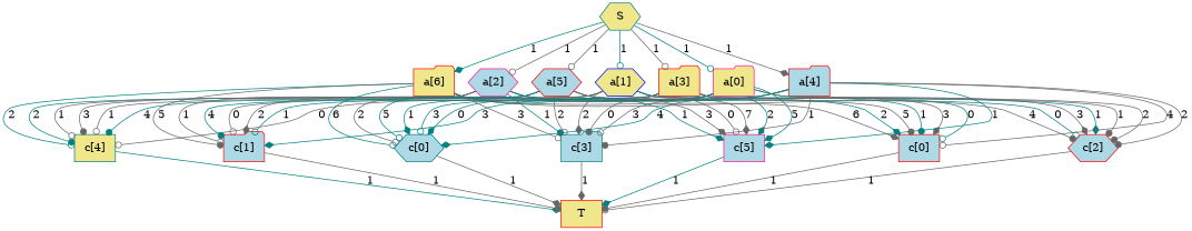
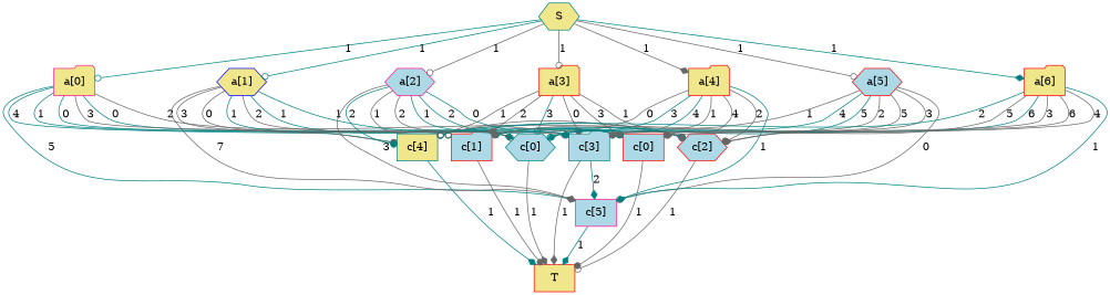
  digraph {
    node [color=red fillcolor=lightblue shape=hexagon style=filled]
    edge [arrowhead=odot color=gray40]
    n1 [label="c[0]" shape=box]
    n2 [fillcolor=khaki label=T shape=box]
    n3 [color=deeppink label="c[5]" shape=box]
    n4 [color=teal fillcolor=khaki label="c[4]" shape=box]
    n5 [color=teal fillcolor=khaki label=S]
    n6 [color=deeppink fillcolor=khaki label="a[0]" shape=folder]
    n7 [color=blue fillcolor=khaki label="a[1]"]
    n8 [color=deeppink label="a[2]"]
    n9 [fillcolor=khaki label="a[3]" shape=folder]
-   n10 [label="a[4]" shape=folder]
+   n10 [fillcolor=khaki label="a[4]" shape=folder]
    n11 [label="a[5]"]
    n12 [fillcolor=khaki label="a[6]" shape=folder]
    n13 [color=teal label="c[0]"]
    n14 [label="c[1]" shape=folder]
    n15 [label="c[2]"]
    n16 [color=teal label="c[3]" shape=folder]
    n1 -> n2 [arrowhead=dot label=1]
    n3 -> n2 [arrowhead=diamond color=teal label=1]
    n4 -> n2 [arrowhead=diamond color=teal label=1]
    n5 -> n6 [color=teal label=1]
    n5 -> n7 [color=teal label=1]
    n5 -> n8 [label=1]
    n5 -> n9 [label=1]
    n5 -> n10 [arrowhead=diamond label=1]
    n5 -> n11 [label=1]
    n5 -> n12 [arrowhead=diamond color=teal label=1]
    n6 -> n1 [color=teal label=0]
    n6 -> n3 [arrowhead=diamond color=teal label=5]
    n6 -> n4 [arrowhead=dot color=teal label=4]
    n6 -> n13 [arrowhead=diamond color=teal label=0]
    n6 -> n14 [color=teal label=1]
    n6 -> n15 [arrowhead=dot label=2]
    n6 -> n16 [label=3]
    n7 -> n1 [arrowhead=dot color=teal label=1]
    n7 -> n3 [arrowhead=diamond label=7]
    n7 -> n4 [arrowhead=dot label=3]
    n7 -> n13 [arrowhead=diamond color=teal label=1]
    n7 -> n14 [label=0]
    n7 -> n15 [arrowhead=diamond color=teal label=1]
    n7 -> n16 [arrowhead=diamond label=2]
    n8 -> n1 [arrowhead=diamond color=teal label=2]
    n8 -> n3 [arrowhead=diamond label=3]
    n8 -> n4 [arrowhead=dot color=teal label=2]
    n8 -> n13 [label=2]
    n8 -> n14 [label=1]
    n8 -> n15 [color=teal label=0]
    n8 -> n16 [arrowhead=dot color=teal label=1]
    n9 -> n1 [arrowhead=diamond label=3]
-   n9 -> n3 [arrowhead=diamond color=teal label=2]
+   n16 -> n3 [arrowhead=diamond color=teal label=2]
    n9 -> n4 [label=1]
    n9 -> n13 [color=teal label=3]
    n9 -> n14 [arrowhead=diamond label=2]
    n9 -> n15 [arrowhead=dot label=1]
    n9 -> n16 [arrowhead=dot label=0]
    n10 -> n1 [label=4]
    n10 -> n3 [arrowhead=diamond color=teal label=1]
    n10 -> n4 [label=0]
    n10 -> n13 [arrowhead=diamond color=teal label=4]
    n10 -> n14 [arrowhead=diamond color=teal label=3]
    n10 -> n15 [arrowhead=dot label=2]
    n10 -> n16 [arrowhead=dot label=1]
    n11 -> n1 [arrowhead=dot label=5]
    n11 -> n3 [label=0]
    n11 -> n4 [label=1]
    n11 -> n13 [color=teal label=5]
    n11 -> n14 [arrowhead=dot color=teal label=4]
    n11 -> n15 [arrowhead=diamond label=3]
    n11 -> n16 [label=2]
    n12 -> n1 [arrowhead=diamond label=6]
    n12 -> n3 [arrowhead=diamond color=teal label=1]
    n12 -> n4 [color=teal label=2]
    n12 -> n13 [color=teal label=6]
    n12 -> n14 [arrowhead=dot label=5]
    n12 -> n15 [arrowhead=dot label=4]
    n12 -> n16 [label=3]
    n13 -> n2 [arrowhead=diamond label=1]
    n14 -> n2 [arrowhead=dot label=1]
    n15 -> n2 [label=1]
    n16 -> n2 [arrowhead=diamond label=1]
  }
